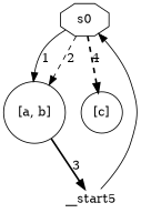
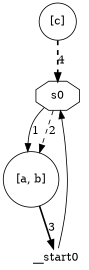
  digraph {
    node [shape=circle]
    s0 [shape=octagon]
    n2 [label="[a, b]"]
-   __start0 [height=0 shape=none width=0 label=__start5]
+   __start0 [height=0 shape=none width=0]
    n4 [label="[c]"]
    s0 -> n2 [label=1]
    s0 -> n2 [label=2 style=dashed]
    n2 -> __start0 [label=3 style=bold]
    __start0 -> s0
-   s0 -> n4 [label=4 style="dashed,bold"]
+   n4 -> s0 [label=4 style="dashed,bold"]
  }
